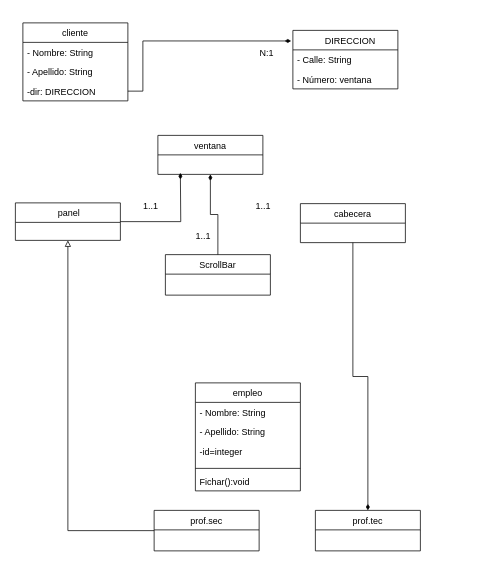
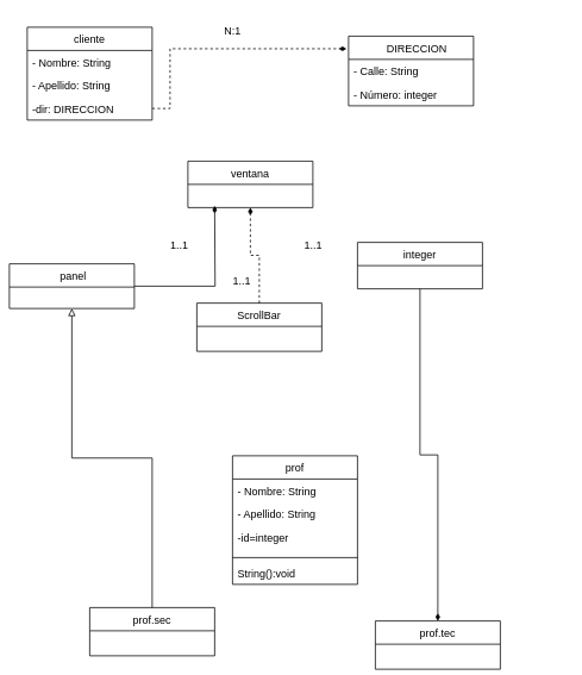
  <mxCell id="0" />
  <mxCell id="1" parent="0" />
- <mxCell id="2" style="edgeStyle=orthogonalEdgeStyle;rounded=0;orthogonalLoop=1;jettySize=auto;html=1;exitX=1;exitY=0.5;exitDx=0;exitDy=0;entryX=-0.016;entryY=0.181;entryDx=0;entryDy=0;entryPerimeter=0;endArrow=diamondThin;endFill=1;" edge="1" parent="1" source="6" target="7"><mxGeometry relative="1" as="geometry"><Array as="points"><mxPoint x="190" y="121" /><mxPoint x="190" y="54" /></Array></mxGeometry></mxCell>
+ <mxCell id="2" style="edgeStyle=orthogonalEdgeStyle;rounded=0;orthogonalLoop=1;jettySize=auto;html=1;exitX=1;exitY=0.5;exitDx=0;exitDy=0;entryX=-0.016;entryY=0.181;entryDx=0;entryDy=0;entryPerimeter=0;endArrow=diamondThin;endFill=1;dashed=1;" edge="1" parent="1" source="6" target="7"><mxGeometry relative="1" as="geometry"><Array as="points"><mxPoint x="190" y="121" /><mxPoint x="190" y="54" /></Array></mxGeometry></mxCell>
  <mxCell id="3" value="cliente" style="swimlane;fontStyle=0;childLayout=stackLayout;horizontal=1;startSize=26;fillColor=none;horizontalStack=0;resizeParent=1;resizeParentMax=0;resizeLast=0;collapsible=1;marginBottom=0;" vertex="1" parent="1"><mxGeometry x="30" y="30" width="140" height="104" as="geometry" /></mxCell>
  <mxCell id="4" value="- Nombre: String" style="text;strokeColor=none;fillColor=none;align=left;verticalAlign=top;spacingLeft=4;spacingRight=4;overflow=hidden;rotatable=0;points=[[0,0.5],[1,0.5]];portConstraint=eastwest;" vertex="1" parent="3"><mxGeometry y="26" width="140" height="26" as="geometry" /></mxCell>
  <mxCell id="5" value="- Apellido: String" style="text;strokeColor=none;fillColor=none;align=left;verticalAlign=top;spacingLeft=4;spacingRight=4;overflow=hidden;rotatable=0;points=[[0,0.5],[1,0.5]];portConstraint=eastwest;" vertex="1" parent="3"><mxGeometry y="52" width="140" height="26" as="geometry" /></mxCell>
  <mxCell id="6" value="-dir: DIRECCION" style="text;strokeColor=none;fillColor=none;align=left;verticalAlign=top;spacingLeft=4;spacingRight=4;overflow=hidden;rotatable=0;points=[[0,0.5],[1,0.5]];portConstraint=eastwest;" vertex="1" parent="3"><mxGeometry y="78" width="140" height="26" as="geometry" /></mxCell>
  <mxCell id="7" value="    DIRECCION" style="swimlane;fontStyle=0;childLayout=stackLayout;horizontal=1;startSize=26;fillColor=none;horizontalStack=0;resizeParent=1;resizeParentMax=0;resizeLast=0;collapsible=1;marginBottom=0;" vertex="1" parent="1"><mxGeometry x="390" y="40" width="140" height="78" as="geometry" /></mxCell>
  <mxCell id="8" value="- Calle: String" style="text;strokeColor=none;fillColor=none;align=left;verticalAlign=top;spacingLeft=4;spacingRight=4;overflow=hidden;rotatable=0;points=[[0,0.5],[1,0.5]];portConstraint=eastwest;" vertex="1" parent="7"><mxGeometry y="26" width="140" height="26" as="geometry" /></mxCell>
- <mxCell id="9" value="- Número: ventana" style="text;strokeColor=none;fillColor=none;align=left;verticalAlign=top;spacingLeft=4;spacingRight=4;overflow=hidden;rotatable=0;points=[[0,0.5],[1,0.5]];portConstraint=eastwest;" vertex="1" parent="7"><mxGeometry y="52" width="140" height="26" as="geometry" /></mxCell>
- <mxCell id="10" value="N:1" style="text;html=1;align=center;verticalAlign=middle;resizable=0;points=[];autosize=1;strokeColor=none;fillColor=none;" vertex="1" parent="1"><mxGeometry x="335" y="55" width="40" height="30" as="geometry" /></mxCell>
+ <mxCell id="9" value="- Número: integer" style="text;strokeColor=none;fillColor=none;align=left;verticalAlign=top;spacingLeft=4;spacingRight=4;overflow=hidden;rotatable=0;points=[[0,0.5],[1,0.5]];portConstraint=eastwest;" vertex="1" parent="7"><mxGeometry y="52" width="140" height="26" as="geometry" /></mxCell>
+ <mxCell id="10" value="N:1" style="text;html=1;align=center;verticalAlign=middle;resizable=0;points=[];autosize=1;strokeColor=none;fillColor=none;" vertex="1" parent="1"><mxGeometry x="240" y="20" width="40" height="30" as="geometry" /></mxCell>
  <mxCell id="11" value="ventana" style="swimlane;fontStyle=0;childLayout=stackLayout;horizontal=1;startSize=26;fillColor=none;horizontalStack=0;resizeParent=1;resizeParentMax=0;resizeLast=0;collapsible=1;marginBottom=0;" vertex="1" parent="1"><mxGeometry x="210" y="180" width="140" height="52" as="geometry" /></mxCell>
  <mxCell id="12" style="edgeStyle=orthogonalEdgeStyle;rounded=0;orthogonalLoop=1;jettySize=auto;html=1;endArrow=diamondThin;endFill=1;" edge="1" parent="1" source="13" target="29"><mxGeometry relative="1" as="geometry" /></mxCell>
- <mxCell id="13" value="cabecera" style="swimlane;fontStyle=0;childLayout=stackLayout;horizontal=1;startSize=26;fillColor=none;horizontalStack=0;resizeParent=1;resizeParentMax=0;resizeLast=0;collapsible=1;marginBottom=0;" vertex="1" parent="1"><mxGeometry x="400" y="271" width="140" height="52" as="geometry" /></mxCell>
+ <mxCell id="13" value="integer" style="swimlane;fontStyle=0;childLayout=stackLayout;horizontal=1;startSize=26;fillColor=none;horizontalStack=0;resizeParent=1;resizeParentMax=0;resizeLast=0;collapsible=1;marginBottom=0;" vertex="1" parent="1"><mxGeometry x="400" y="271" width="140" height="52" as="geometry" /></mxCell>
  <mxCell id="14" style="edgeStyle=orthogonalEdgeStyle;rounded=0;orthogonalLoop=1;jettySize=auto;html=1;endArrow=diamondThin;endFill=1;" edge="1" parent="1" source="15"><mxGeometry relative="1" as="geometry"><mxPoint x="240" y="230" as="targetPoint" /></mxGeometry></mxCell>
- <mxCell id="15" value=" panel" style="swimlane;fontStyle=0;childLayout=stackLayout;horizontal=1;startSize=26;fillColor=none;horizontalStack=0;resizeParent=1;resizeParentMax=0;resizeLast=0;collapsible=1;marginBottom=0;" vertex="1" parent="1"><mxGeometry x="20" y="270" width="140" height="50" as="geometry" /></mxCell>
- <mxCell id="16" style="edgeStyle=orthogonalEdgeStyle;rounded=0;orthogonalLoop=1;jettySize=auto;html=1;entryX=0.5;entryY=1;entryDx=0;entryDy=0;endArrow=diamondThin;endFill=1;" edge="1" parent="1" source="17" target="11"><mxGeometry relative="1" as="geometry" /></mxCell>
+ <mxCell id="15" value=" panel" style="swimlane;fontStyle=0;childLayout=stackLayout;horizontal=1;startSize=26;fillColor=none;horizontalStack=0;resizeParent=1;resizeParentMax=0;resizeLast=0;collapsible=1;marginBottom=0;" vertex="1" parent="1"><mxGeometry x="10" y="295" width="140" height="50" as="geometry" /></mxCell>
+ <mxCell id="16" style="edgeStyle=orthogonalEdgeStyle;rounded=0;orthogonalLoop=1;jettySize=auto;html=1;entryX=0.5;entryY=1;entryDx=0;entryDy=0;endArrow=diamondThin;endFill=1;dashed=1;" edge="1" parent="1" source="17" target="11"><mxGeometry relative="1" as="geometry" /></mxCell>
  <mxCell id="17" value="ScrollBar" style="swimlane;fontStyle=0;childLayout=stackLayout;horizontal=1;startSize=26;fillColor=none;horizontalStack=0;resizeParent=1;resizeParentMax=0;resizeLast=0;collapsible=1;marginBottom=0;" vertex="1" parent="1"><mxGeometry x="220" y="339" width="140" height="54" as="geometry" /></mxCell>
- <mxCell id="18" value="empleo" style="swimlane;fontStyle=0;childLayout=stackLayout;horizontal=1;startSize=26;fillColor=none;horizontalStack=0;resizeParent=1;resizeParentMax=0;resizeLast=0;collapsible=1;marginBottom=0;" vertex="1" parent="1"><mxGeometry x="260" y="510" width="140" height="144" as="geometry" /></mxCell>
+ <mxCell id="18" value="prof" style="swimlane;fontStyle=0;childLayout=stackLayout;horizontal=1;startSize=26;fillColor=none;horizontalStack=0;resizeParent=1;resizeParentMax=0;resizeLast=0;collapsible=1;marginBottom=0;" vertex="1" parent="1"><mxGeometry x="260" y="510" width="140" height="144" as="geometry" /></mxCell>
  <mxCell id="19" value="- Nombre: String" style="text;strokeColor=none;fillColor=none;align=left;verticalAlign=top;spacingLeft=4;spacingRight=4;overflow=hidden;rotatable=0;points=[[0,0.5],[1,0.5]];portConstraint=eastwest;" vertex="1" parent="18"><mxGeometry y="26" width="140" height="26" as="geometry" /></mxCell>
  <mxCell id="20" value="- Apellido: String" style="text;strokeColor=none;fillColor=none;align=left;verticalAlign=top;spacingLeft=4;spacingRight=4;overflow=hidden;rotatable=0;points=[[0,0.5],[1,0.5]];portConstraint=eastwest;" vertex="1" parent="18"><mxGeometry y="52" width="140" height="26" as="geometry" /></mxCell>
  <mxCell id="21" value="-id=integer" style="text;strokeColor=none;fillColor=none;align=left;verticalAlign=top;spacingLeft=4;spacingRight=4;overflow=hidden;rotatable=0;points=[[0,0.5],[1,0.5]];portConstraint=eastwest;" vertex="1" parent="18"><mxGeometry y="78" width="140" height="32" as="geometry" /></mxCell>
  <mxCell id="22" value="" style="line;strokeWidth=1;fillColor=none;align=left;verticalAlign=middle;spacingTop=-1;spacingLeft=3;spacingRight=3;rotatable=0;labelPosition=right;points=[];portConstraint=eastwest;strokeColor=inherit;" vertex="1" parent="18"><mxGeometry y="110" width="140" height="8" as="geometry" /></mxCell>
- <mxCell id="23" value="Fichar():void" style="text;strokeColor=none;fillColor=none;align=left;verticalAlign=top;spacingLeft=4;spacingRight=4;overflow=hidden;rotatable=0;points=[[0,0.5],[1,0.5]];portConstraint=eastwest;" vertex="1" parent="18"><mxGeometry y="118" width="140" height="26" as="geometry" /></mxCell>
+ <mxCell id="23" value="String():void" style="text;strokeColor=none;fillColor=none;align=left;verticalAlign=top;spacingLeft=4;spacingRight=4;overflow=hidden;rotatable=0;points=[[0,0.5],[1,0.5]];portConstraint=eastwest;" vertex="1" parent="18"><mxGeometry y="118" width="140" height="26" as="geometry" /></mxCell>
  <mxCell id="24" value="1..1" style="text;html=1;align=center;verticalAlign=middle;resizable=0;points=[];autosize=1;strokeColor=none;fillColor=none;" vertex="1" parent="1"><mxGeometry x="180" y="260" width="40" height="30" as="geometry" /></mxCell>
  <mxCell id="25" value="1..1" style="text;html=1;align=center;verticalAlign=middle;resizable=0;points=[];autosize=1;strokeColor=none;fillColor=none;" vertex="1" parent="1"><mxGeometry x="250" y="300" width="40" height="30" as="geometry" /></mxCell>
  <mxCell id="26" value="1..1" style="text;html=1;align=center;verticalAlign=middle;resizable=0;points=[];autosize=1;strokeColor=none;fillColor=none;" vertex="1" parent="1"><mxGeometry x="330" y="260" width="40" height="30" as="geometry" /></mxCell>
  <mxCell id="27" style="edgeStyle=orthogonalEdgeStyle;rounded=0;orthogonalLoop=1;jettySize=auto;html=1;endArrow=block;endFill=0;" edge="1" parent="1" source="28" target="15"><mxGeometry relative="1" as="geometry" /></mxCell>
- <mxCell id="28" value="prof.sec" style="swimlane;fontStyle=0;childLayout=stackLayout;horizontal=1;startSize=26;fillColor=none;horizontalStack=0;resizeParent=1;resizeParentMax=0;resizeLast=0;collapsible=1;marginBottom=0;" vertex="1" parent="1"><mxGeometry x="205" y="680" width="140" height="54" as="geometry" /></mxCell>
- <mxCell id="29" value="prof.tec" style="swimlane;fontStyle=0;childLayout=stackLayout;horizontal=1;startSize=26;fillColor=none;horizontalStack=0;resizeParent=1;resizeParentMax=0;resizeLast=0;collapsible=1;marginBottom=0;" vertex="1" parent="1"><mxGeometry x="420" y="680" width="140" height="54" as="geometry" /></mxCell>
+ <mxCell id="28" value="prof.sec" style="swimlane;fontStyle=0;childLayout=stackLayout;horizontal=1;startSize=26;fillColor=none;horizontalStack=0;resizeParent=1;resizeParentMax=0;resizeLast=0;collapsible=1;marginBottom=0;" vertex="1" parent="1"><mxGeometry x="100" y="680" width="140" height="54" as="geometry" /></mxCell>
+ <mxCell id="29" value="prof.tec" style="swimlane;fontStyle=0;childLayout=stackLayout;horizontal=1;startSize=26;fillColor=none;horizontalStack=0;resizeParent=1;resizeParentMax=0;resizeLast=0;collapsible=1;marginBottom=0;" vertex="1" parent="1"><mxGeometry x="420" y="695" width="140" height="54" as="geometry" /></mxCell>
  <mxCell id="30" value="&amp;nbsp;" style="text;whiteSpace=wrap;html=1;" vertex="1" parent="1"><mxGeometry x="590" y="460" width="40" height="40" as="geometry" /></mxCell>
